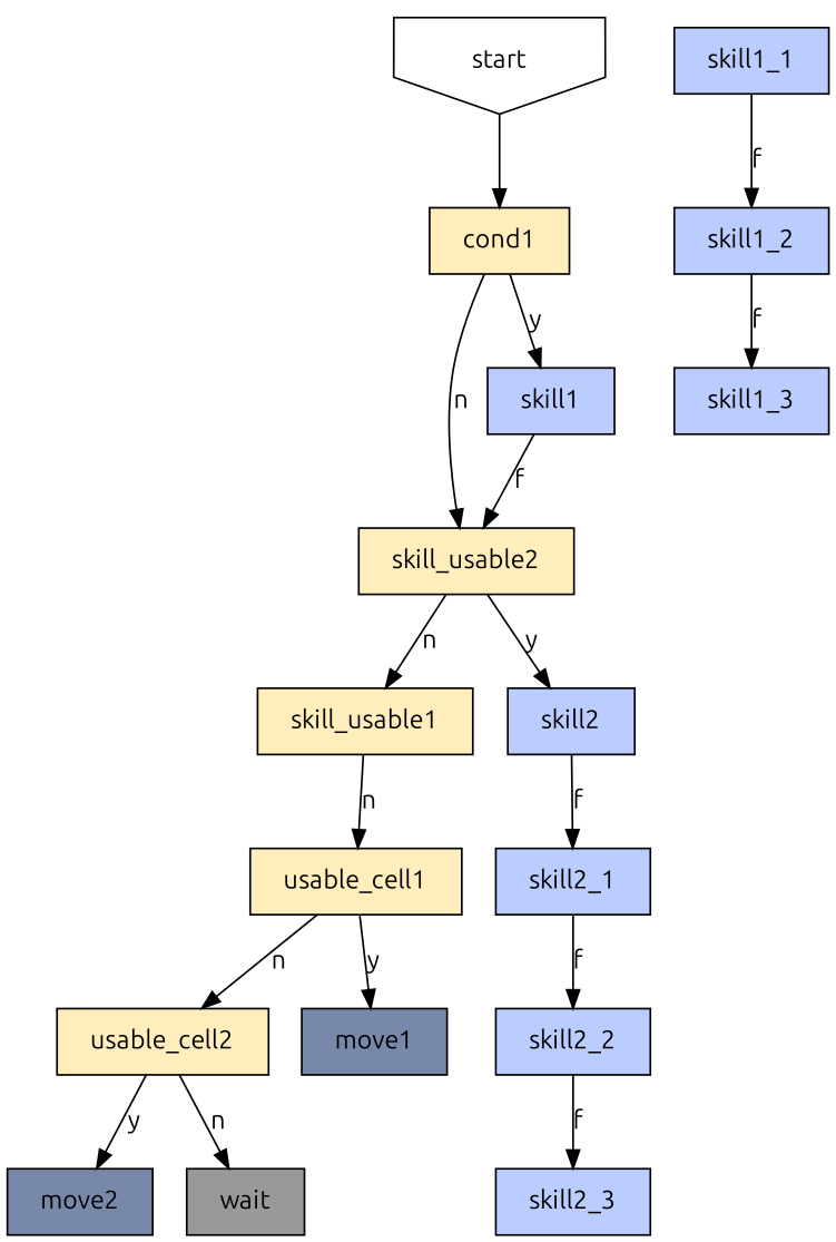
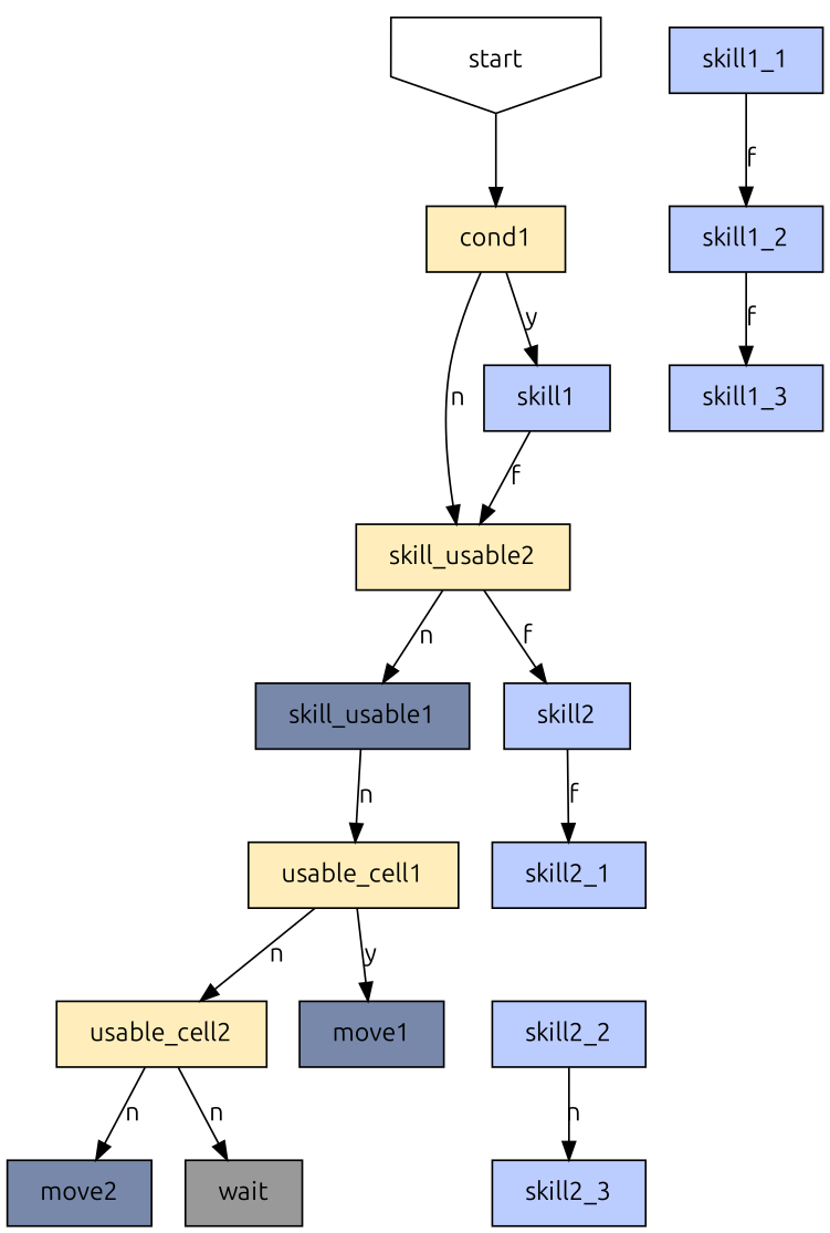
  digraph {
    concentrate=true
    fixedsize=true
    fontname=Ubuntu
    node [fontname=Ubuntu margin="0.25,0.125" shape=rect fillcolor="#BBCCFF" style=filled]
    edge [fontname=Ubuntu]
    start [shape=invhouse fillcolor="" style=""]
    cond1 [fillcolor="#FFEEBB"]
    skill_usable2 [fillcolor="#FFEEBB"]
    skill1
-   skill_usable1 [fillcolor="#FFEEBB"]
+   skill_usable1 [fillcolor="#7788aa"]
    skill2
    usable_cell1 [fillcolor="#FFEEBB"]
    usable_cell2 [fillcolor="#FFEEBB"]
    move1 [fillcolor="#7788aa"]
    skill1_1
    skill1_2
    skill2_1
    move2 [fillcolor="#7788aa"]
    wait [fillcolor="#999999"]
    skill1_3
    skill2_2
    skill2_3
    start -> cond1
    cond1 -> skill_usable2 [label=n]
    cond1 -> skill1 [label=y]
    skill_usable2 -> skill_usable1 [label=n]
-   skill_usable2 -> skill2 [label=y]
+   skill_usable2 -> skill2 [label=f]
    skill1 -> skill_usable2 [label=f]
    skill_usable1 -> usable_cell1 [label=n]
    skill2 -> skill2_1 [label=f]
    usable_cell1 -> usable_cell2 [label=n]
    usable_cell1 -> move1 [label=y]
-   usable_cell2 -> move2 [label=y]
+   usable_cell2 -> move2 [label=n]
    usable_cell2 -> wait [label=n]
    skill1_1 -> skill1_2 [label=f]
    skill1_2 -> skill1_3 [label=f]
-   skill2_1 -> skill2_2 [label=f]
-   skill2_2 -> skill2_3 [label=f]
+   skill2_2 -> skill2_3 [label=n]
  }
